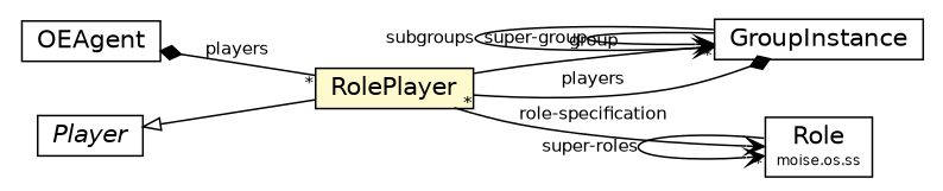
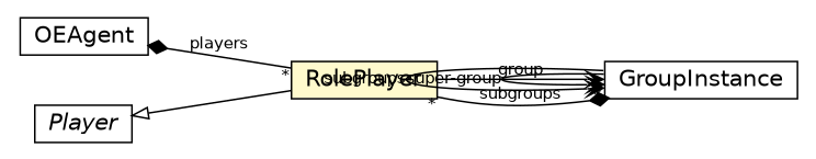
  digraph {
    nodesep=0.25
    rankdir=LR
    ranksep=0.5
    node [fontcolor=black fontname=Helvetica fontsize=14.0 shape=plaintext]
    edge [arrowhead=open color=black fontcolor=black fontname=Helvetica fontsize=10.0 headport=p labelfontname=Helvetica labelfontsize=10 tailport=p]
    n1 [label=<<table title="moise.oe.RolePlayer" border="0" cellborder="1" cellspacing="0" cellpadding="2" port="p" bgcolor="lemonChiffon" href="./RolePlayer.html"> 		<tr><td><table border="0" cellspacing="0" cellpadding="1"> <tr><td align="center" balign="center"> RolePlayer </td></tr> 		</table></td></tr> 		</table>>]
    n2 [label=<<table title="moise.oe.GroupInstance" border="0" cellborder="1" cellspacing="0" cellpadding="2" port="p" href="./GroupInstance.html"> 		<tr><td><table border="0" cellspacing="0" cellpadding="1"> <tr><td align="center" balign="center"> GroupInstance </td></tr> 		</table></td></tr> 		</table>>]
-   n3 [label=<<table title="moise.os.ss.Role" border="0" cellborder="1" cellspacing="0" cellpadding="2" port="p" href="../os/ss/Role.html"> 		<tr><td><table border="0" cellspacing="0" cellpadding="1"> <tr><td align="center" balign="center"> Role </td></tr> <tr><td align="center" balign="center"><font point-size="8.0"> moise.os.ss </font></td></tr> 		</table></td></tr> 		</table>>]
    n4 [label=<<table title="moise.oe.OEAgent" border="0" cellborder="1" cellspacing="0" cellpadding="2" port="p" href="./OEAgent.html"> 		<tr><td><table border="0" cellspacing="0" cellpadding="1"> <tr><td align="center" balign="center"> OEAgent </td></tr> 		</table></td></tr> 		</table>>]
    n5 [label=<<table title="moise.oe.Player" border="0" cellborder="1" cellspacing="0" cellpadding="2" port="p" href="./Player.html"> 		<tr><td><table border="0" cellspacing="0" cellpadding="1"> <tr><td align="center" balign="center"><font face="Helvetica-Oblique"> Player </font></td></tr> 		</table></td></tr> 		</table>>]
    n1 -> n2 [label=group]
-   n1 -> n3 [label="role-specification"]
-   n2 -> n1 [arrowhead=none arrowtail=diamond dir=both headlabel="*" label=players]
+   n2 -> n1 [arrowhead=none arrowtail=diamond dir=both headlabel="*" label=subgroups]
    n2 -> n2 [label="super-group"]
    n2 -> n2 [headlabel="*" label=subgroups]
-   n3 -> n3 [headlabel="*" label="super-roles"]
    n4 -> n1 [arrowhead=none arrowtail=diamond dir=both headlabel="*" label=players]
    n5 -> n1 [arrowtail=empty dir=back fontsize=10 arrowhead="" color="" fontcolor=""]
  }
